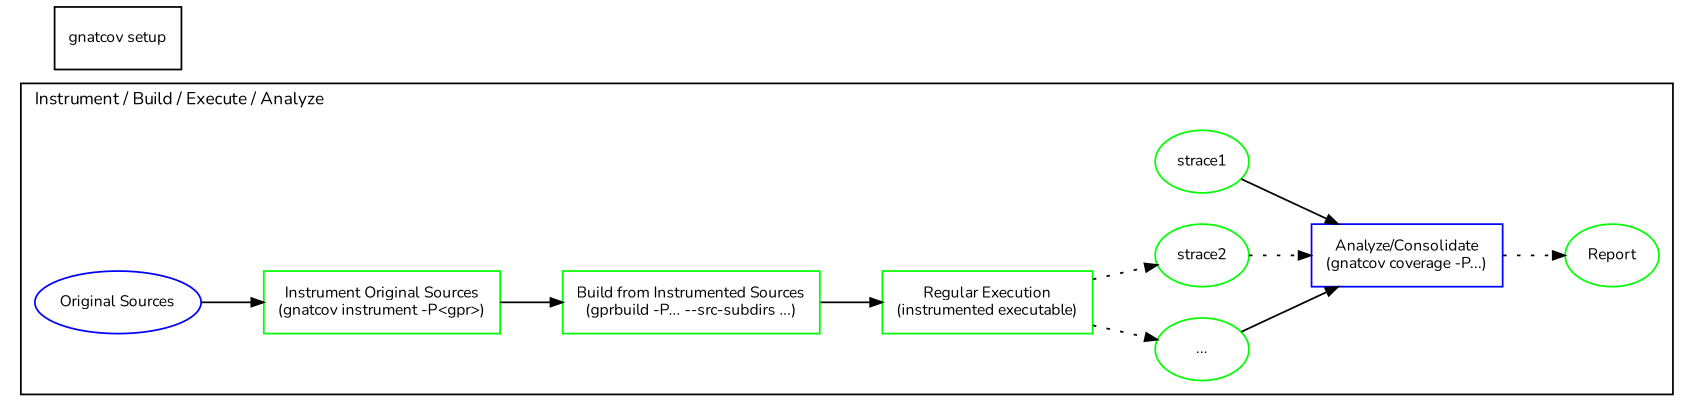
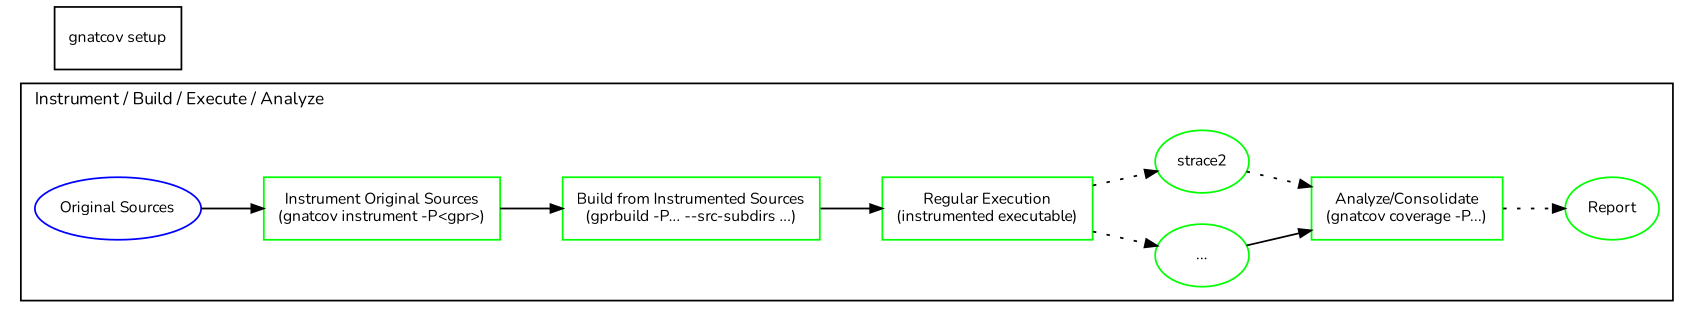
  digraph {
    fontname=Nunito
    rankdir=LR
    node [color=green fontname=Nunito fontsize=9 shape=ellipse]
    edge [arrowsize=0.7 fontname=Nunito fontsize=9]
-   n1 [label=strace1]
    n2 [label="..."]
    n3 [label=strace2]
    n4 [label="Instrument Original Sources\n(gnatcov instrument -P<gpr>)" shape=box]
    n5 [label="Build from Instrumented Sources\n(gprbuild -P... --src-subdirs ...)" shape=box]
    n6 [label="Regular Execution\n(instrumented executable)" shape=box]
-   n7 [color=blue label="Analyze/Consolidate\n(gnatcov coverage -P...)" shape=box]
+   n7 [label="Analyze/Consolidate\n(gnatcov coverage -P...)" shape=box]
    n8 [label=Report]
    n9 [color=blue label="Original Sources"]
    n10 [label="gnatcov setup" shape=box color=""]
    subgraph cluster_1 {
      fontsize=10
      label="Instrument / Build / Execute / Analyze"
      labeljust=l
      n4
      n5
      n6
      n7
      n8
      n9
      subgraph sub_2 {
        fontsize=10
        label="Instrument / Build / Execute / Analyze"
        labeljust=l
        rank=same
-       n1
        n2
        n3
      }
    }
-   n1 -> n7
    n2 -> n7
    n3 -> n7 [style=dotted]
    n4 -> n5
    n5 -> n6
    n6 -> n2 [style=dotted]
    n6 -> n3 [style=dotted]
    n7 -> n8 [style=dotted]
    n9 -> n4
  }
